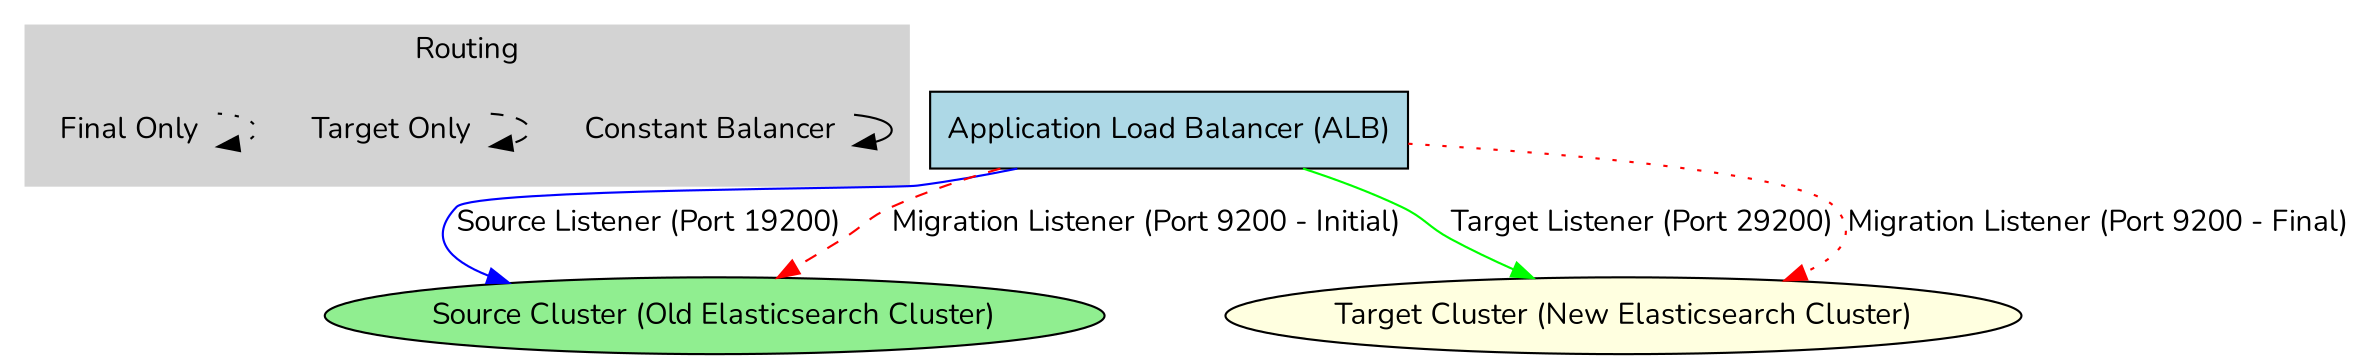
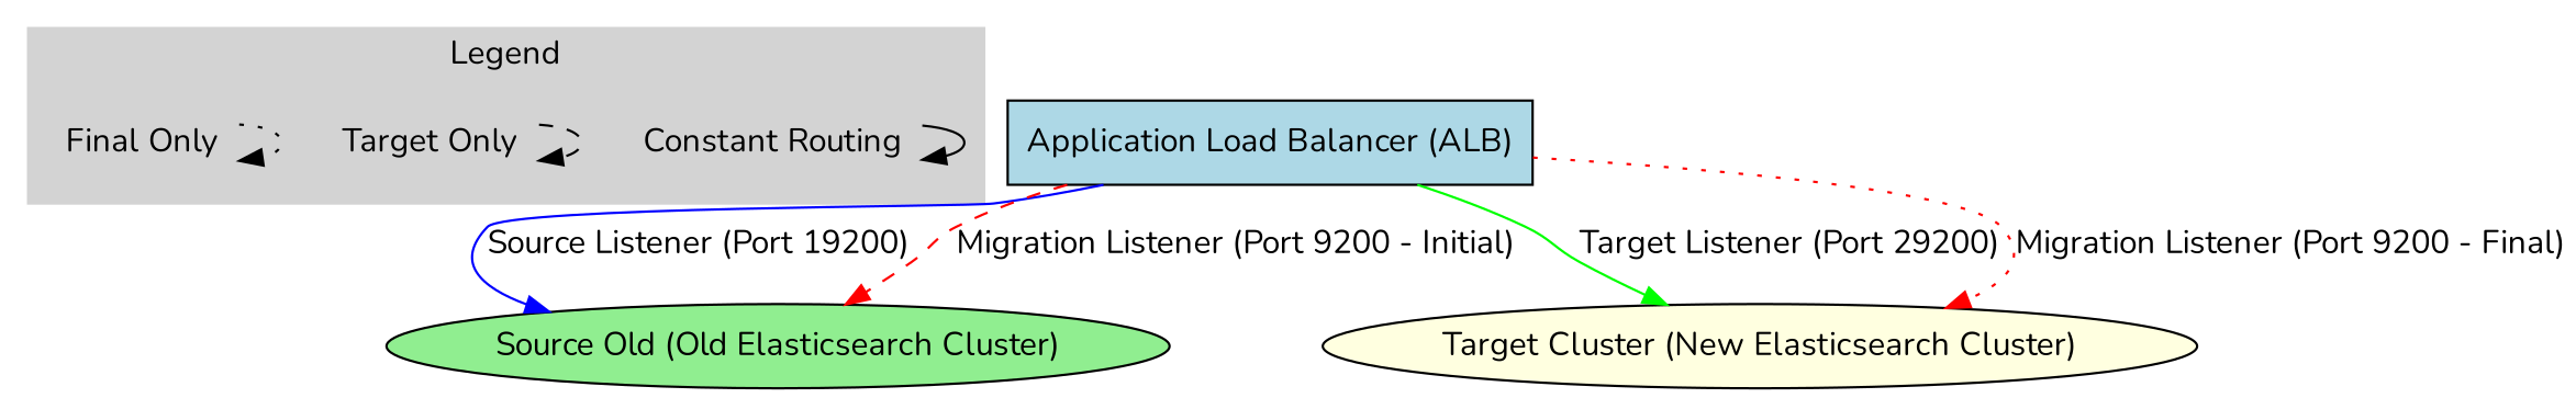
  digraph {
    fontname=Nunito
    node [fontname=Nunito shape=plaintext]
    edge [fontname=Nunito]
-   "Constant Routing" [label="Constant Balancer"]
+   "Constant Routing"
    n2 [label="Target Only"]
    "Final Only"
    n4 [fillcolor=lightblue label="Application Load Balancer (ALB)" shape=box style=filled]
-   n5 [fillcolor=lightgreen label="Source Cluster (Old Elasticsearch Cluster)" shape=ellipse style=filled]
+   n5 [fillcolor=lightgreen label="Source Old (Old Elasticsearch Cluster)" shape=ellipse style=filled]
    n6 [fillcolor=lightyellow label="Target Cluster (New Elasticsearch Cluster)" shape=ellipse style=filled]
    subgraph cluster_1 {
      color=lightgrey
-     label=Routing
+     label=Legend
      shape=box
      style=filled
      "Constant Routing"
      n2
      "Final Only"
    }
    "Constant Routing" -> "Constant Routing" [style=solid]
    n2 -> n2 [style=dashed]
    "Final Only" -> "Final Only" [style=dotted]
    n4 -> n5 [color=blue label="Source Listener (Port 19200)"]
    n4 -> n5 [color=red label="Migration Listener (Port 9200 - Initial)" style=dashed]
    n4 -> n6 [color=green label="Target Listener (Port 29200)"]
    n4 -> n6 [color=red label="Migration Listener (Port 9200 - Final)" style=dotted]
  }
